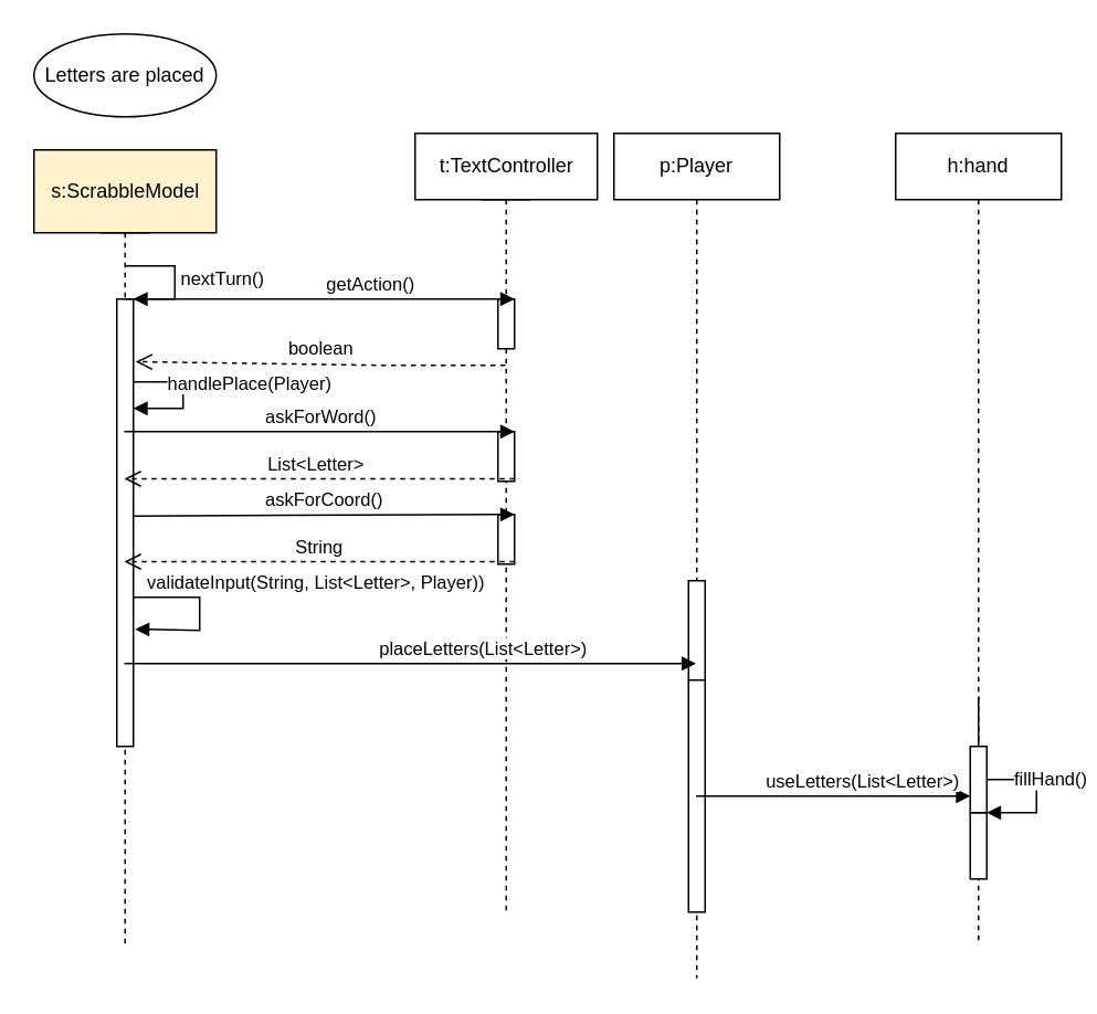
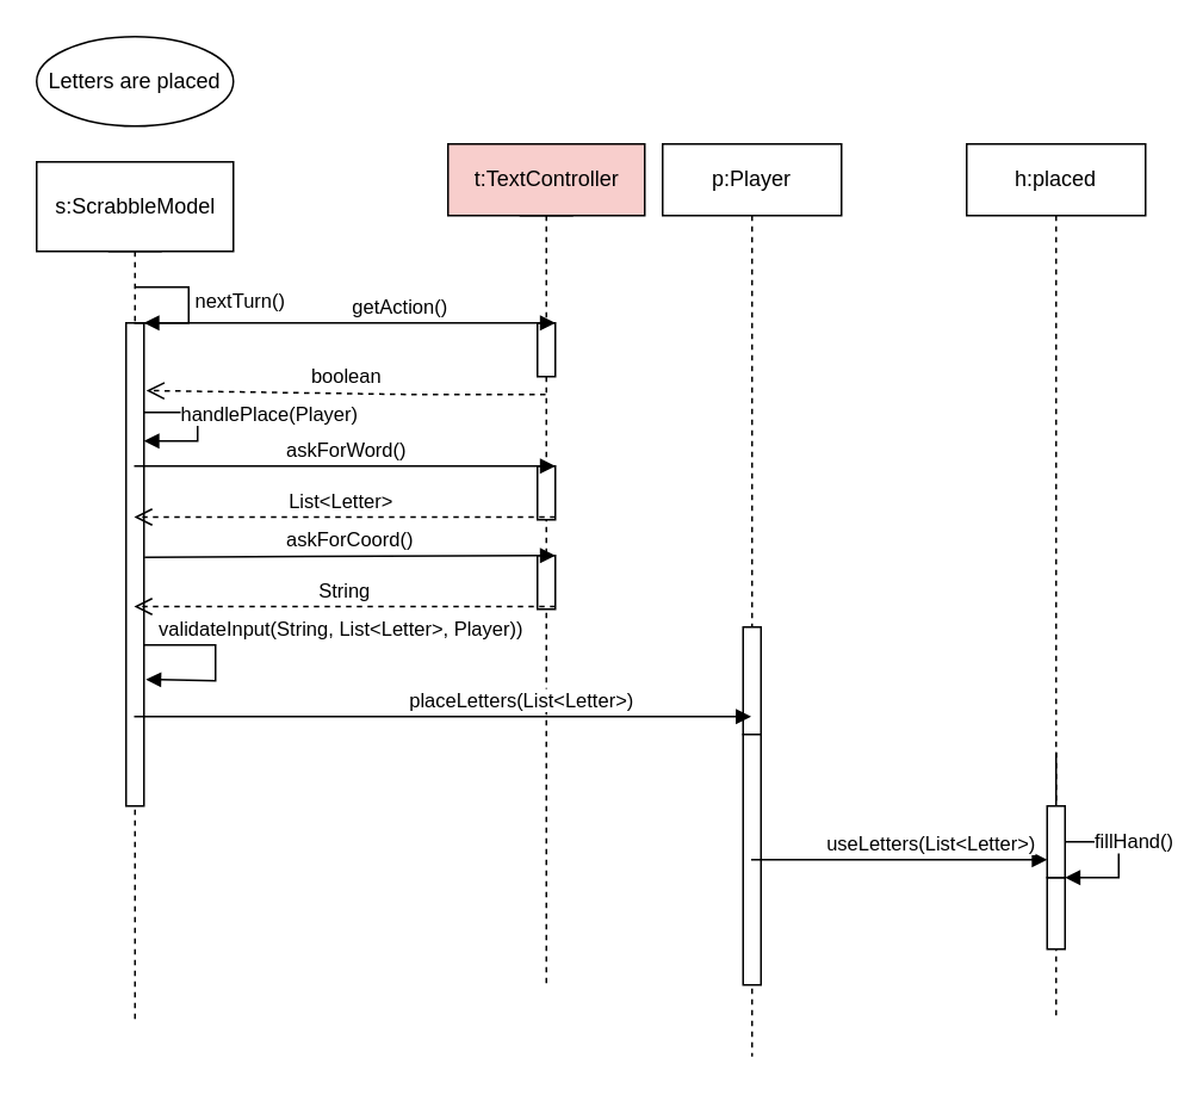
  <mxCell id="0" />
  <mxCell id="1" parent="0" />
- <mxCell id="2" value="s:ScrabbleModel" style="html=1;fillColor=#fff2cc;" parent="1" vertex="1"><mxGeometry y="90" width="110" height="50" as="geometry" x="20" /></mxCell>
+ <mxCell id="2" value="s:ScrabbleModel" style="html=1;" parent="1" vertex="1"><mxGeometry y="90" width="110" height="50" as="geometry" x="20" /></mxCell>
  <mxCell id="3" value="Letters are placed" style="ellipse;whiteSpace=wrap;html=1;" parent="1" vertex="1"><mxGeometry width="110" height="50" as="geometry" x="20" y="20" /></mxCell>
  <mxCell id="4" value="" style="shape=umlLifeline;participant=umlEntity;perimeter=lifelinePerimeter;whiteSpace=wrap;html=1;container=1;collapsible=0;recursiveResize=0;verticalAlign=top;spacingTop=36;outlineConnect=0;size=0;" parent="1" vertex="1"><mxGeometry x="55" y="140" width="40" height="430" as="geometry" /></mxCell>
  <mxCell id="5" value="" style="html=1;points=[];perimeter=orthogonalPerimeter;" parent="4" vertex="1"><mxGeometry x="15" y="40" width="10" height="270" as="geometry" /></mxCell>
  <mxCell id="6" value="nextTurn()" style="edgeStyle=orthogonalEdgeStyle;html=1;align=left;spacingLeft=2;endArrow=block;rounded=0;entryX=1;entryY=0;" parent="4" target="5" edge="1"><mxGeometry relative="1" as="geometry"><mxPoint x="20" y="20" as="sourcePoint" /><Array as="points"><mxPoint x="50" y="20" /></Array></mxGeometry></mxCell>
  <mxCell id="7" value="handlePlace(Player)" style="html=1;verticalAlign=bottom;endArrow=block;rounded=0;" parent="4" source="5" edge="1"><mxGeometry x="0.053" y="40" relative="1" as="geometry"><mxPoint x="55" y="50" as="sourcePoint" /><mxPoint x="25" y="106" as="targetPoint" /><Array as="points"><mxPoint x="55" y="90" /><mxPoint x="55" y="106" /></Array><mxPoint as="offset" /></mxGeometry></mxCell>
  <mxCell id="8" value="p:Player" style="shape=umlLifeline;perimeter=lifelinePerimeter;whiteSpace=wrap;html=1;container=1;collapsible=0;recursiveResize=0;outlineConnect=0;" parent="1" vertex="1"><mxGeometry x="370" y="80" width="100" height="510" as="geometry" /></mxCell>
  <mxCell id="9" value="" style="html=1;points=[];perimeter=orthogonalPerimeter;" parent="8" vertex="1"><mxGeometry x="45" y="270" width="10" height="60" as="geometry" /></mxCell>
  <mxCell id="10" value="" style="html=1;points=[];perimeter=orthogonalPerimeter;" parent="8" vertex="1"><mxGeometry x="45" y="330" width="10" height="140" as="geometry" /></mxCell>
- <mxCell id="11" value="h:hand" style="shape=umlLifeline;perimeter=lifelinePerimeter;whiteSpace=wrap;html=1;container=1;collapsible=0;recursiveResize=0;outlineConnect=0;" parent="1" vertex="1"><mxGeometry x="540" y="80" width="100" height="490" as="geometry" /></mxCell>
+ <mxCell id="11" value="h:placed" style="shape=umlLifeline;perimeter=lifelinePerimeter;whiteSpace=wrap;html=1;container=1;collapsible=0;recursiveResize=0;outlineConnect=0;" parent="1" vertex="1"><mxGeometry x="540" y="80" width="100" height="490" as="geometry" /></mxCell>
  <mxCell id="12" value="" style="html=1;points=[];perimeter=orthogonalPerimeter;" parent="11" vertex="1"><mxGeometry x="45" y="410" width="10" height="40" as="geometry" /></mxCell>
  <mxCell id="13" value="fillHand()" style="edgeStyle=orthogonalEdgeStyle;html=1;align=left;spacingLeft=2;endArrow=block;rounded=0;entryX=1;entryY=0;" parent="11" target="12" edge="1"><mxGeometry relative="1" as="geometry"><mxPoint x="50" y="340" as="sourcePoint" /><Array as="points"><mxPoint x="50" y="390" /><mxPoint x="85" y="390" /><mxPoint x="85" y="410" /></Array></mxGeometry></mxCell>
  <mxCell id="14" value="" style="html=1;points=[];perimeter=orthogonalPerimeter;" parent="11" vertex="1"><mxGeometry x="45" y="370" width="10" height="40" as="geometry" /></mxCell>
  <mxCell id="15" value="useLetters(List&amp;lt;Letter&amp;gt;)" style="html=1;verticalAlign=bottom;endArrow=block;rounded=0;" parent="1" source="8" target="14" edge="1"><mxGeometry x="0.209" width="80" relative="1" as="geometry"><mxPoint x="260" y="390" as="sourcePoint" /><mxPoint x="340" y="390" as="targetPoint" /><mxPoint as="offset" /><Array as="points"><mxPoint x="480" y="480" /></Array></mxGeometry></mxCell>
- <mxCell id="16" value="t:TextController" style="html=1;" parent="1" vertex="1"><mxGeometry x="250" y="80" width="110" height="40" as="geometry" /></mxCell>
+ <mxCell id="16" value="t:TextController" style="html=1;fillColor=#f8cecc;" parent="1" vertex="1"><mxGeometry x="250" y="80" width="110" height="40" as="geometry" /></mxCell>
  <mxCell id="17" value="" style="shape=umlLifeline;participant=umlEntity;perimeter=lifelinePerimeter;whiteSpace=wrap;html=1;container=1;collapsible=0;recursiveResize=0;verticalAlign=top;spacingTop=36;outlineConnect=0;size=0;" parent="1" vertex="1"><mxGeometry x="285" y="120" width="40" height="430" as="geometry" /></mxCell>
  <mxCell id="18" value="" style="html=1;points=[];perimeter=orthogonalPerimeter;" parent="17" vertex="1"><mxGeometry x="15" y="60" width="10" height="30" as="geometry" /></mxCell>
  <mxCell id="19" value="" style="html=1;points=[];perimeter=orthogonalPerimeter;" parent="17" vertex="1"><mxGeometry x="15" y="140" width="10" height="30" as="geometry" /></mxCell>
  <mxCell id="20" value="" style="html=1;points=[];perimeter=orthogonalPerimeter;" parent="17" vertex="1"><mxGeometry x="15" y="190" width="10" height="30" as="geometry" /></mxCell>
  <mxCell id="21" value="getAction()" style="html=1;verticalAlign=bottom;endArrow=block;entryX=1;entryY=0;rounded=0;" parent="1" source="4" target="18" edge="1"><mxGeometry x="0.257" relative="1" as="geometry"><mxPoint x="350" y="190" as="sourcePoint" /><mxPoint as="offset" /></mxGeometry></mxCell>
  <mxCell id="22" value="boolean" style="html=1;verticalAlign=bottom;endArrow=open;dashed=1;endSize=8;rounded=0;entryX=1.133;entryY=0.14;entryDx=0;entryDy=0;entryPerimeter=0;" parent="1" source="17" target="5" edge="1"><mxGeometry relative="1" as="geometry"><mxPoint x="350" y="247" as="targetPoint" /><Array as="points"><mxPoint x="230" y="220" /></Array></mxGeometry></mxCell>
  <mxCell id="23" value="List&amp;lt;Letter&amp;gt;" style="html=1;verticalAlign=bottom;endArrow=open;dashed=1;endSize=8;exitX=1;exitY=0.95;rounded=0;" parent="1" source="19" target="4" edge="1"><mxGeometry x="0.022" relative="1" as="geometry"><mxPoint x="350" y="317" as="targetPoint" /><mxPoint as="offset" /></mxGeometry></mxCell>
  <mxCell id="24" value="askForWord()" style="html=1;verticalAlign=bottom;endArrow=block;entryX=1;entryY=0;rounded=0;" parent="1" source="4" target="19" edge="1"><mxGeometry relative="1" as="geometry"><mxPoint x="350" y="260" as="sourcePoint" /></mxGeometry></mxCell>
  <mxCell id="25" value="String" style="html=1;verticalAlign=bottom;endArrow=open;dashed=1;endSize=8;exitX=1;exitY=0.95;rounded=0;" parent="1" source="20" target="4" edge="1"><mxGeometry relative="1" as="geometry"><mxPoint x="350" y="367" as="targetPoint" /></mxGeometry></mxCell>
  <mxCell id="26" value="askForCoord()" style="html=1;verticalAlign=bottom;endArrow=block;entryX=1;entryY=0;rounded=0;exitX=1.038;exitY=0.485;exitDx=0;exitDy=0;exitPerimeter=0;" parent="1" source="5" target="20" edge="1"><mxGeometry relative="1" as="geometry"><mxPoint x="350" y="310" as="sourcePoint" /></mxGeometry></mxCell>
  <mxCell id="27" value="validateInput(String, List&amp;lt;Letter&amp;gt;, Player))" style="html=1;verticalAlign=bottom;endArrow=block;rounded=0;entryX=1.107;entryY=0.738;entryDx=0;entryDy=0;entryPerimeter=0;" parent="1" target="5" edge="1"><mxGeometry x="-0.191" y="70" width="80" relative="1" as="geometry"><mxPoint x="80" y="360" as="sourcePoint" /><mxPoint x="90" y="380" as="targetPoint" /><Array as="points"><mxPoint x="120" y="360" /><mxPoint x="120" y="380" /></Array><mxPoint as="offset" /></mxGeometry></mxCell>
  <mxCell id="28" value="placeLetters(List&amp;lt;Letter&amp;gt;)" style="html=1;verticalAlign=bottom;endArrow=block;rounded=0;" parent="1" edge="1" target="8" source="4"><mxGeometry x="0.25" width="80" relative="1" as="geometry"><mxPoint x="410" y="420" as="sourcePoint" /><mxPoint x="190" y="420" as="targetPoint" /><Array as="points"><mxPoint x="380" y="400" /></Array><mxPoint as="offset" /></mxGeometry></mxCell>
